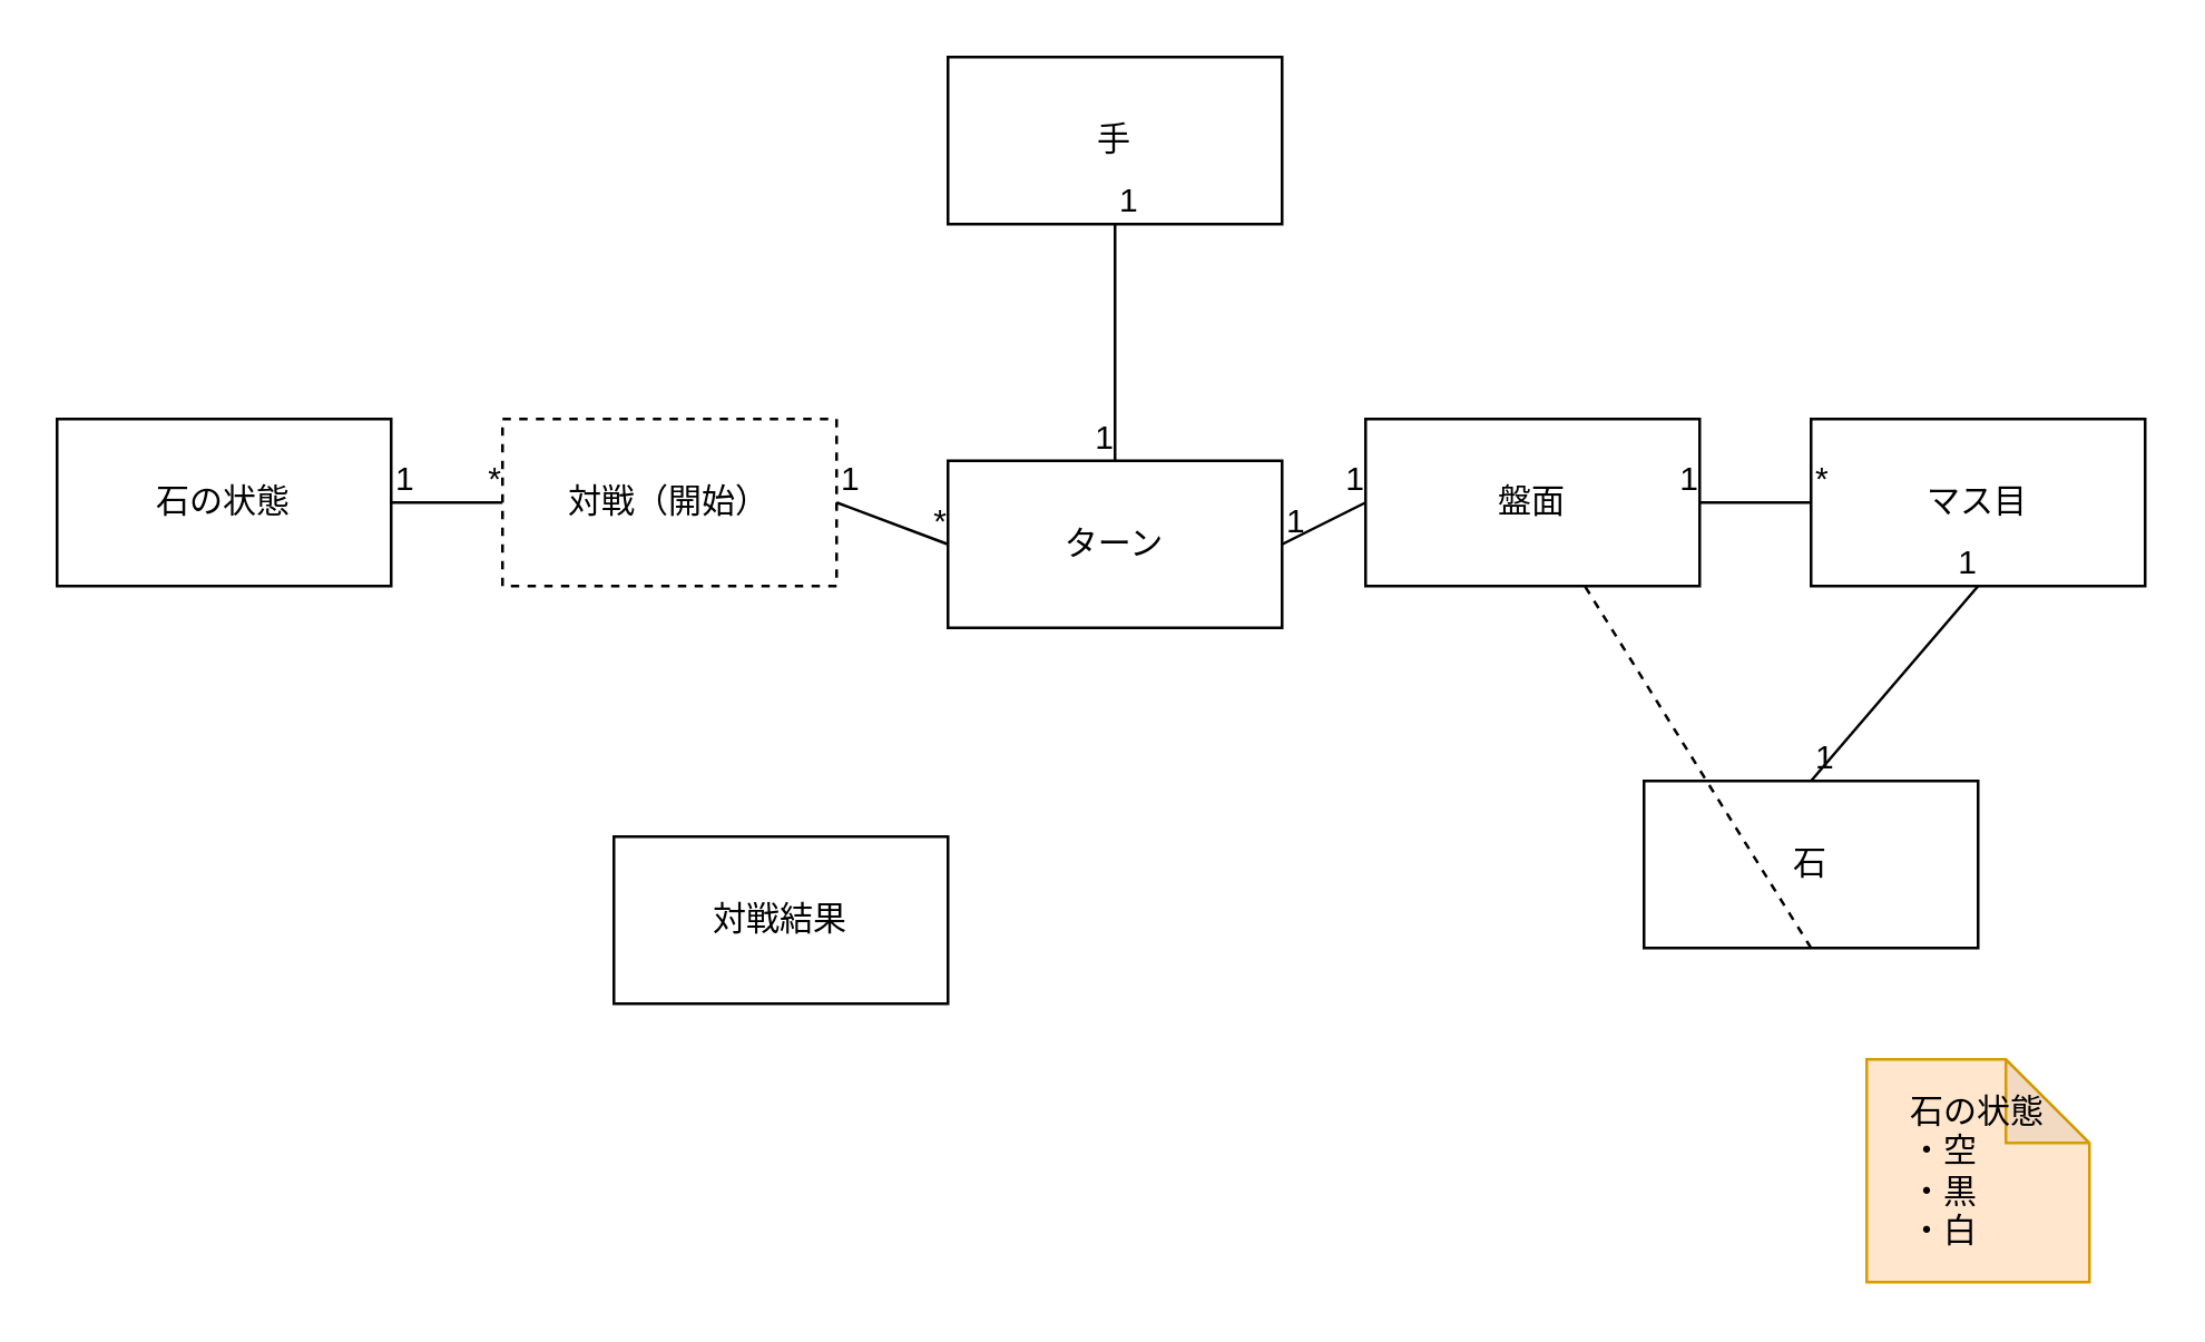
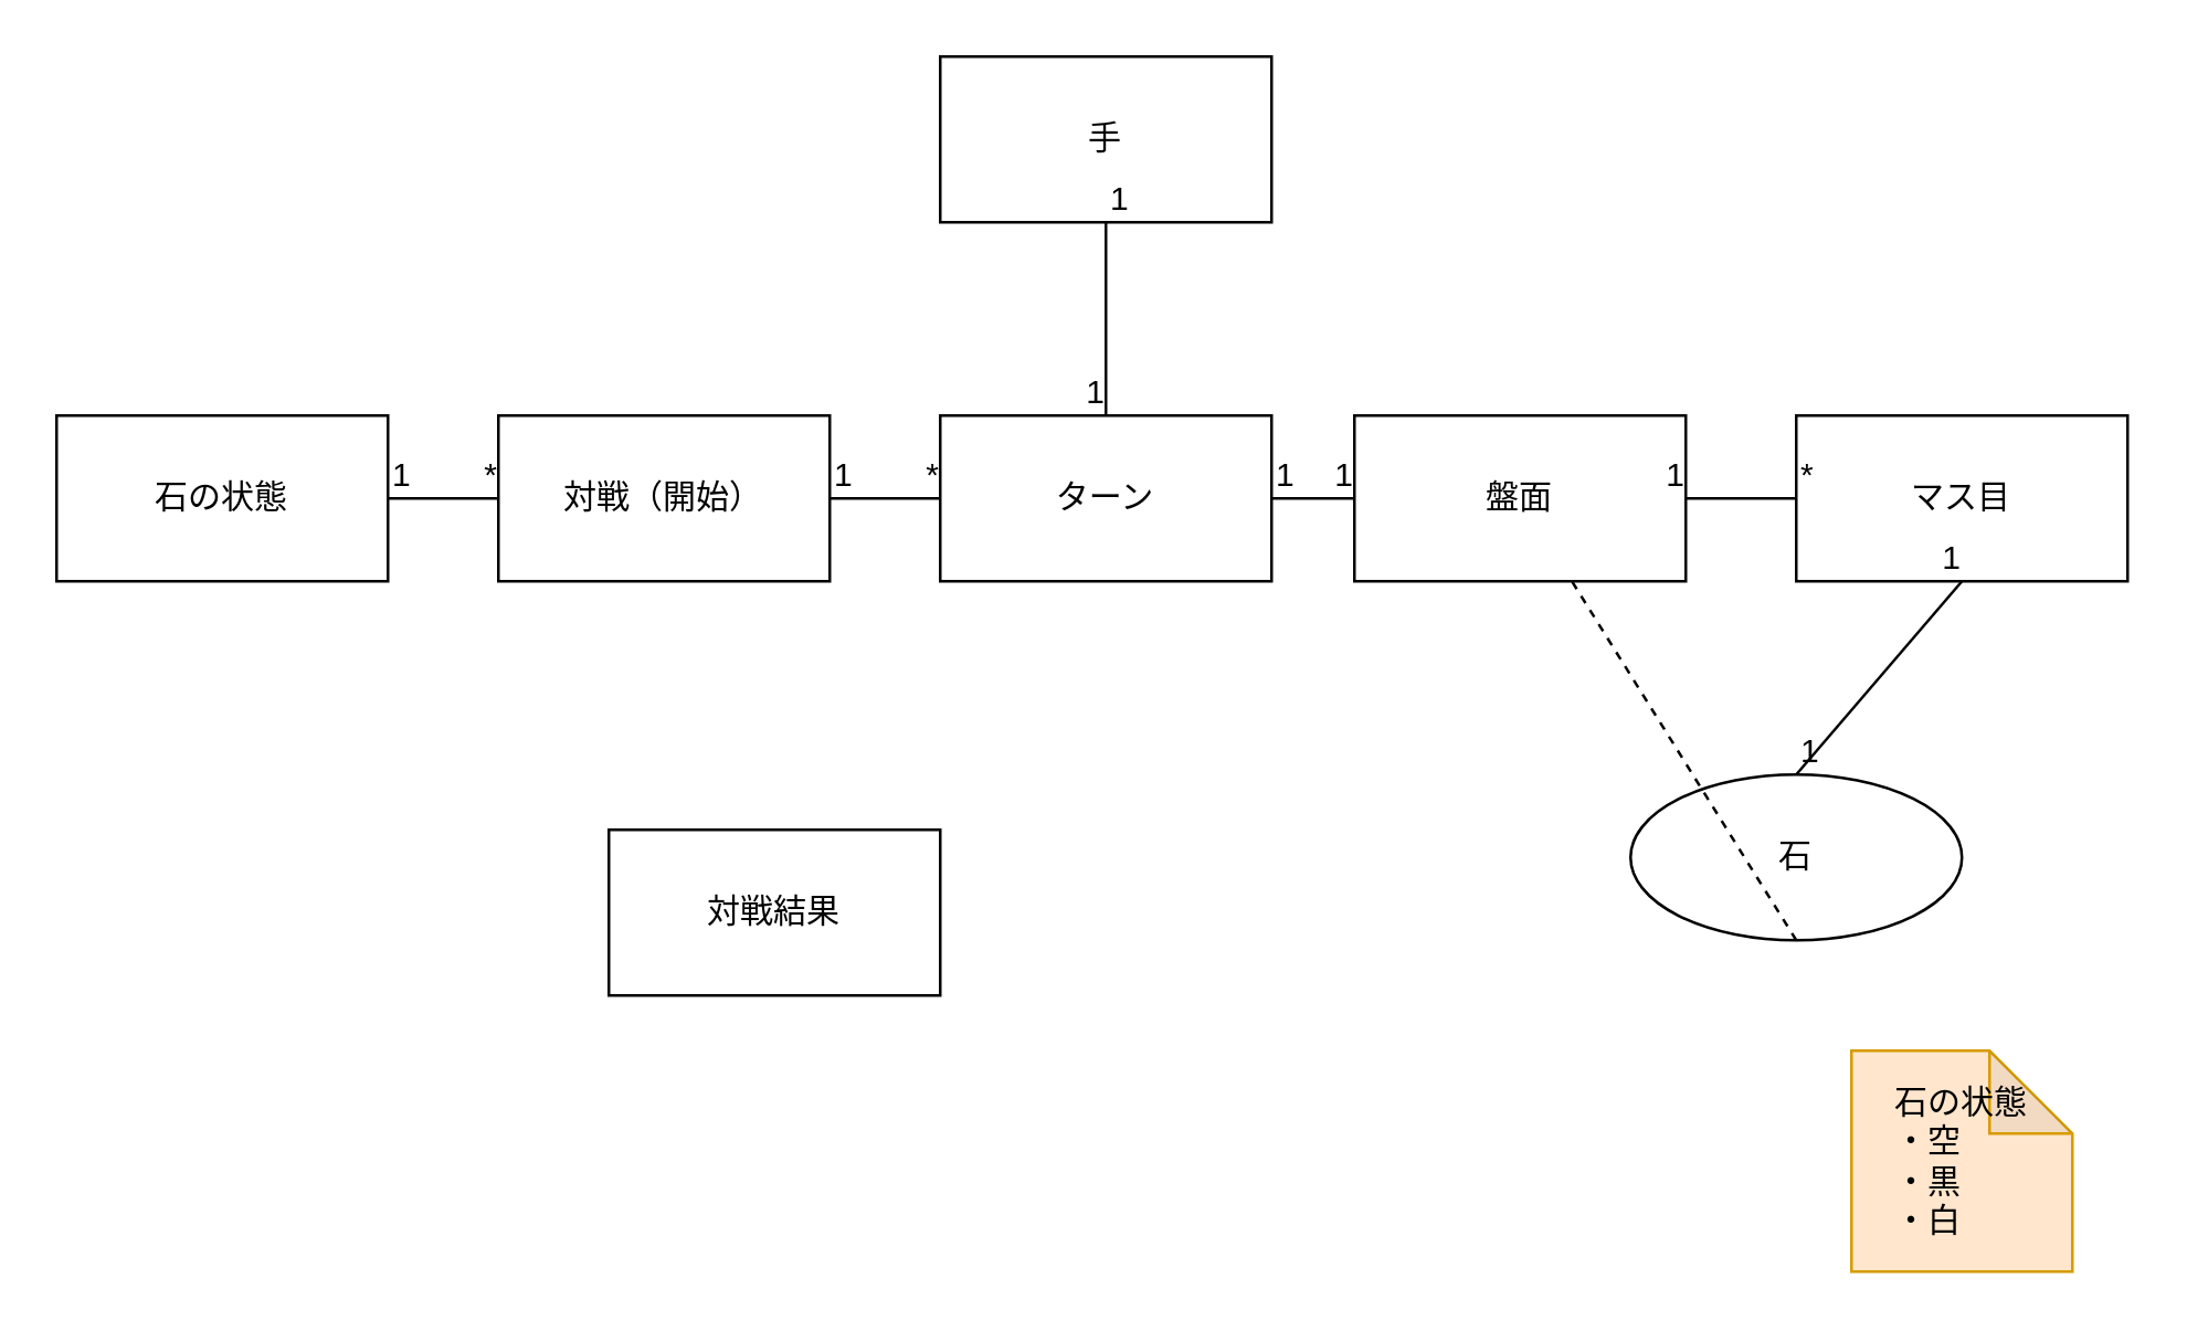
  <mxCell id="0" />
  <mxCell id="1" parent="0" />
- <mxCell id="2" value="対戦（開始）" style="rounded=0;whiteSpace=wrap;html=1;dashed=1;" vertex="1" parent="1"><mxGeometry x="180" y="150" width="120" height="60" as="geometry" /></mxCell>
+ <mxCell id="2" value="対戦（開始）" style="rounded=0;whiteSpace=wrap;html=1;" vertex="1" parent="1"><mxGeometry x="180" y="150" width="120" height="60" as="geometry" /></mxCell>
  <mxCell id="3" value="対戦結果" style="rounded=0;whiteSpace=wrap;html=1;" vertex="1" parent="1"><mxGeometry x="220" y="300" width="120" height="60" as="geometry" /></mxCell>
  <mxCell id="4" value="石の状態" style="rounded=0;whiteSpace=wrap;html=1;" vertex="1" parent="1"><mxGeometry x="20" y="150" width="120" height="60" as="geometry" /></mxCell>
- <mxCell id="5" value="石" style="rounded=0;whiteSpace=wrap;html=1;" vertex="1" parent="1"><mxGeometry x="590" y="280" width="120" height="60" as="geometry" /></mxCell>
+ <mxCell id="5" value="石" style="ellipse;whiteSpace=wrap;html=1;" vertex="1" parent="1"><mxGeometry x="590" y="280" width="120" height="60" as="geometry" /></mxCell>
  <mxCell id="6" value="盤面" style="rounded=0;whiteSpace=wrap;html=1;" vertex="1" parent="1"><mxGeometry x="490" y="150" width="120" height="60" as="geometry" /></mxCell>
  <mxCell id="7" value="&lt;div style=&quot;&quot;&gt;&lt;span style=&quot;background-color: initial;&quot;&gt;石の状態&lt;/span&gt;&lt;/div&gt;&lt;div style=&quot;text-align: left;&quot;&gt;&lt;span style=&quot;background-color: initial;&quot;&gt;・空&lt;/span&gt;&lt;/div&gt;&lt;div style=&quot;text-align: left;&quot;&gt;&lt;span style=&quot;background-color: initial;&quot;&gt;・黒&lt;/span&gt;&lt;/div&gt;&lt;div style=&quot;text-align: left;&quot;&gt;&lt;span style=&quot;background-color: initial;&quot;&gt;・白&lt;/span&gt;&lt;/div&gt;" style="shape=note;whiteSpace=wrap;html=1;backgroundOutline=1;darkOpacity=0.05;fillColor=#ffe6cc;strokeColor=#d79b00;align=center;" vertex="1" parent="1"><mxGeometry x="670" y="380" width="80" height="80" as="geometry" /></mxCell>
  <mxCell id="8" value="" style="endArrow=none;dashed=1;html=1;exitX=0.5;exitY=1;exitDx=0;exitDy=0;" edge="1" parent="1" source="5" target="6"><mxGeometry width="50" height="50" relative="1" as="geometry"><mxPoint x="340" y="440" as="sourcePoint" /><mxPoint x="390" y="390" as="targetPoint" /></mxGeometry></mxCell>
  <mxCell id="9" value="" style="endArrow=none;html=1;rounded=0;exitX=1;exitY=0.5;exitDx=0;exitDy=0;entryX=0;entryY=0.5;entryDx=0;entryDy=0;" edge="1" parent="1" source="4" target="2"><mxGeometry relative="1" as="geometry"><mxPoint x="140" y="179.5" as="sourcePoint" /><mxPoint x="260" y="180" as="targetPoint" /></mxGeometry></mxCell>
  <mxCell id="10" value="1" style="resizable=0;html=1;align=left;verticalAlign=bottom;" connectable="0" vertex="1" parent="9"><mxGeometry x="-1" relative="1" as="geometry" /></mxCell>
  <mxCell id="11" value="*" style="resizable=0;html=1;align=right;verticalAlign=bottom;" connectable="0" vertex="1" parent="9"><mxGeometry x="1" relative="1" as="geometry" /></mxCell>
- <mxCell id="12" value="ターン" style="rounded=0;whiteSpace=wrap;html=1;" vertex="1" parent="1"><mxGeometry x="340" y="165" width="120" height="60" as="geometry" /></mxCell>
+ <mxCell id="12" value="ターン" style="rounded=0;whiteSpace=wrap;html=1;" vertex="1" parent="1"><mxGeometry x="340" y="150" width="120" height="60" as="geometry" /></mxCell>
  <mxCell id="13" value="" style="endArrow=none;html=1;rounded=0;exitX=1;exitY=0.5;exitDx=0;exitDy=0;entryX=0;entryY=0.5;entryDx=0;entryDy=0;" edge="1" parent="1" source="2" target="12"><mxGeometry relative="1" as="geometry"><mxPoint x="390" y="220" as="sourcePoint" /><mxPoint x="390" y="310" as="targetPoint" /></mxGeometry></mxCell>
  <mxCell id="14" value="1" style="resizable=0;html=1;align=left;verticalAlign=bottom;" connectable="0" vertex="1" parent="13"><mxGeometry x="-1" relative="1" as="geometry" /></mxCell>
  <mxCell id="15" value="*" style="resizable=0;html=1;align=right;verticalAlign=bottom;" connectable="0" vertex="1" parent="13"><mxGeometry x="1" relative="1" as="geometry" /></mxCell>
  <mxCell id="16" value="" style="endArrow=none;html=1;rounded=0;exitX=1;exitY=0.5;exitDx=0;exitDy=0;entryX=0;entryY=0.5;entryDx=0;entryDy=0;" edge="1" parent="1" source="12" target="6"><mxGeometry relative="1" as="geometry"><mxPoint x="560" y="179.5" as="sourcePoint" /><mxPoint x="630" y="179.5" as="targetPoint" /></mxGeometry></mxCell>
  <mxCell id="17" value="1" style="resizable=0;html=1;align=left;verticalAlign=bottom;" connectable="0" vertex="1" parent="16"><mxGeometry x="-1" relative="1" as="geometry" /></mxCell>
  <mxCell id="18" value="1" style="resizable=0;html=1;align=right;verticalAlign=bottom;" connectable="0" vertex="1" parent="16"><mxGeometry x="1" relative="1" as="geometry" /></mxCell>
  <mxCell id="19" value="マス目" style="rounded=0;whiteSpace=wrap;html=1;" vertex="1" parent="1"><mxGeometry x="650" y="150" width="120" height="60" as="geometry" /></mxCell>
  <mxCell id="20" value="" style="endArrow=none;html=1;rounded=0;exitX=0;exitY=0.5;exitDx=0;exitDy=0;entryX=1;entryY=0.5;entryDx=0;entryDy=0;" edge="1" parent="1" source="19" target="6"><mxGeometry relative="1" as="geometry"><mxPoint x="470" y="190" as="sourcePoint" /><mxPoint x="500" y="190" as="targetPoint" /></mxGeometry></mxCell>
  <mxCell id="21" value="*" style="resizable=0;html=1;align=left;verticalAlign=bottom;" connectable="0" vertex="1" parent="20"><mxGeometry x="-1" relative="1" as="geometry" /></mxCell>
  <mxCell id="22" value="1" style="resizable=0;html=1;align=right;verticalAlign=bottom;" connectable="0" vertex="1" parent="20"><mxGeometry x="1" relative="1" as="geometry" /></mxCell>
  <mxCell id="23" value="手" style="rounded=0;whiteSpace=wrap;html=1;" vertex="1" parent="1"><mxGeometry x="340" y="20" width="120" height="60" as="geometry" /></mxCell>
  <mxCell id="24" value="" style="endArrow=none;html=1;rounded=0;exitX=0.5;exitY=1;exitDx=0;exitDy=0;entryX=0.5;entryY=0;entryDx=0;entryDy=0;" edge="1" parent="1" source="23" target="12"><mxGeometry relative="1" as="geometry"><mxPoint x="530" y="110" as="sourcePoint" /><mxPoint x="420" y="70" as="targetPoint" /></mxGeometry></mxCell>
  <mxCell id="25" value="1" style="resizable=0;html=1;align=left;verticalAlign=bottom;" connectable="0" vertex="1" parent="24"><mxGeometry x="-1" relative="1" as="geometry" /></mxCell>
  <mxCell id="26" value="1" style="resizable=0;html=1;align=right;verticalAlign=bottom;" connectable="0" vertex="1" parent="24"><mxGeometry x="1" relative="1" as="geometry" /></mxCell>
  <mxCell id="27" value="" style="endArrow=none;html=1;rounded=0;entryX=0.5;entryY=1;entryDx=0;entryDy=0;exitX=0.5;exitY=0;exitDx=0;exitDy=0;" edge="1" parent="1" source="5" target="19"><mxGeometry relative="1" as="geometry"><mxPoint x="550" y="250" as="sourcePoint" /><mxPoint x="710" y="250" as="targetPoint" /></mxGeometry></mxCell>
  <mxCell id="28" value="1" style="resizable=0;html=1;align=left;verticalAlign=bottom;" connectable="0" vertex="1" parent="27"><mxGeometry x="-1" relative="1" as="geometry" /></mxCell>
  <mxCell id="29" value="1" style="resizable=0;html=1;align=right;verticalAlign=bottom;" connectable="0" vertex="1" parent="27"><mxGeometry x="1" relative="1" as="geometry" /></mxCell>
